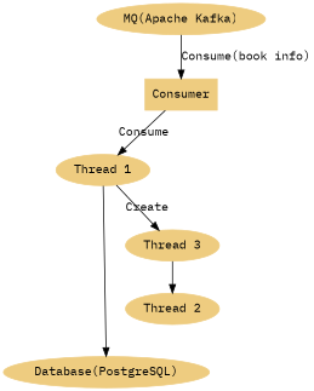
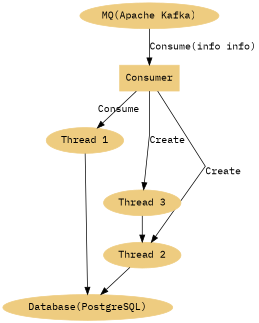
  digraph {
    fontname="IBM Plex Mono"
    splines=FALSE
    node [color="#eecc80" fontname="IBM Plex Mono" style=filled]
    edge [fontname="IBM Plex Mono"]
    n1 [label=Consumer shape="|square,rectangle,circle,ellipse,triangle,plaintext,point,diamond,pentagon,hexagon,septagon,octagon,egg,trapezium,parallelogram,house,doublecircle,doubleoctagon,tripleoctagon,invtriangle,invtrapezium,invhouse,Mdiamond,Msquare,Mcircle,none,note,tab,folder,box3d|"]
    "Thread 1"
    "Thread 2"
    "Thread 3"
    "Database(PostgreSQL)"
    "MQ(Apache Kafka)"
    n1 -> "Thread 1" [label=Consume]
-   "Thread 1" -> "Thread 3" [label=Create]
+   n1 -> "Thread 2" [label=Create]
+   n1 -> "Thread 3" [label=Create]
    "Thread 1" -> "Database(PostgreSQL)"
+   "Thread 2" -> "Database(PostgreSQL)"
    "Thread 3" -> "Thread 2"
-   "MQ(Apache Kafka)" -> n1 [label="Consume(book info)"]
+   "MQ(Apache Kafka)" -> n1 [label="Consume(info info)"]
  }
